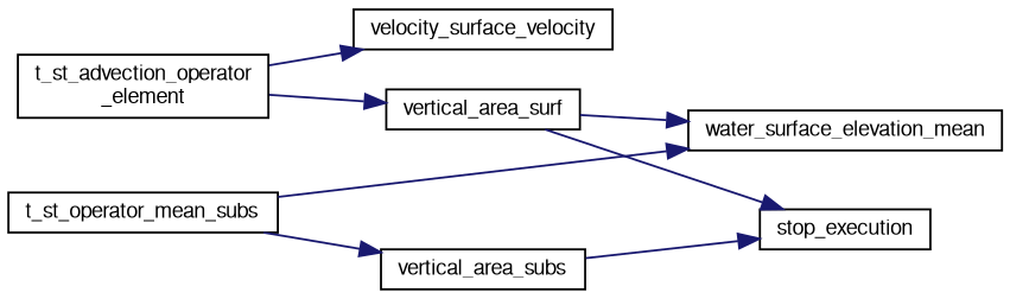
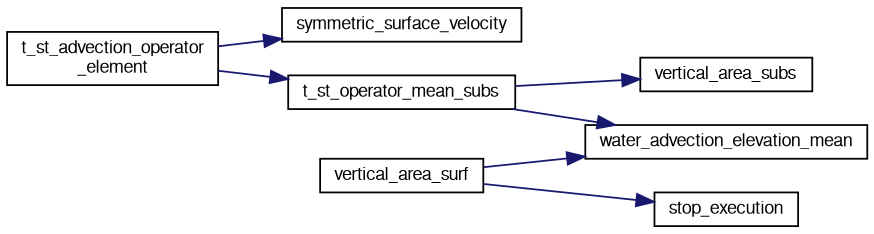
  digraph {
    rankdir=LR
    node [color=black fontname=FreeSans fontsize=10 shape=record]
    edge [color=midnightblue fontname=FreeSans fontsize=10 labelfontname=FreeSans labelfontsize=10 style=solid]
    n1 [height=0.2 label="t_st_advection_operator\l_element" width=0.4]
    n2 [height=0.2 label=vertical_area_surf width=0.4]
-   n3 [height=0.2 label=velocity_surface_velocity width=0.4]
+   n3 [height=0.2 label=symmetric_surface_velocity width=0.4]
    n4 [height=0.2 label=t_st_operator_mean_subs width=0.4]
-   n5 [height=0.2 label=water_surface_elevation_mean width=0.4]
+   n5 [height=0.2 label=water_advection_elevation_mean width=0.4]
    n6 [height=0.2 label=vertical_area_subs width=0.4]
    n7 [height=0.2 label=stop_execution width=0.4]
-   n1 -> n2
+   n1 -> n4
    n1 -> n3
    n2 -> n5
    n2 -> n7
    n4 -> n5
    n4 -> n6
-   n6 -> n7
  }
